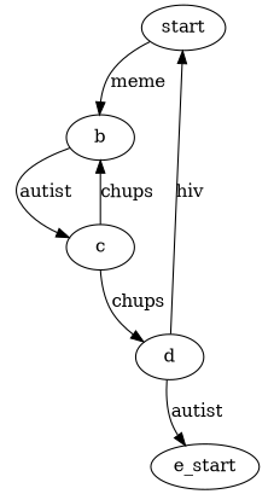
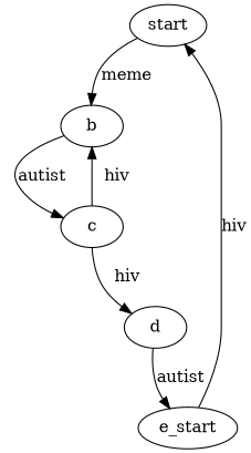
  digraph {
    start
    b
    c
    d
    n5 [label=e_start]
    start -> b [label=meme]
    b -> c [label=autist]
-   c -> b [label=chups]
-   c -> d [label=chups]
+   c -> b [label=hiv]
+   c -> d [label=hiv]
    d -> n5 [label=autist]
-   d -> start [label=hiv]
+   n5 -> start [label=hiv]
  }
